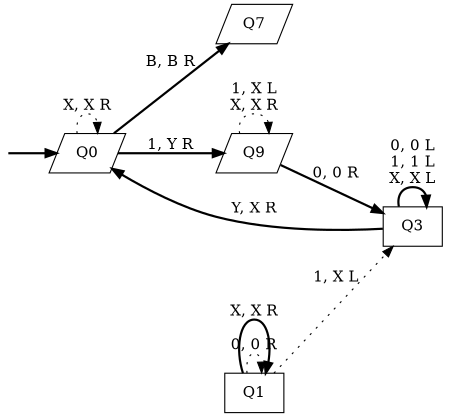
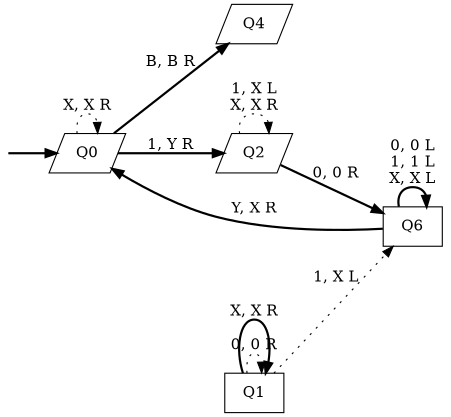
  digraph {
    rankdir=LR
    node [shape=parallelogram]
    edge [style=bold]
    StartPointer [shape=point style=invis]
    n2 [label=Q0]
-   n3 [label=Q7]
-   n4 [label=Q9]
+   n3 [label=Q4]
+   n4 [label=Q2]
    n5 [label=Q1 shape=box]
-   n6 [label=Q3 shape=box]
+   n6 [label=Q6 shape=box]
    StartPointer -> n2
    n2 -> n2 [label="\nX, X R" style=dotted]
    n2 -> n3 [label="\nB, B R"]
    n2 -> n4 [label="\n1, Y R"]
    n4 -> n4 [label="\n1, X L\nX, X R" style=dotted]
    n4 -> n6 [label="\n0, 0 R"]
    n5 -> n5 [label="\n0, 0 R" style=dotted]
    n5 -> n5 [label="\nX, X R"]
    n5 -> n6 [label="\n1, X L" style=dotted]
    n6 -> n2 [label="\nY, X R"]
    n6 -> n6 [label="\n0, 0 L\n1, 1 L\nX, X L"]
  }
